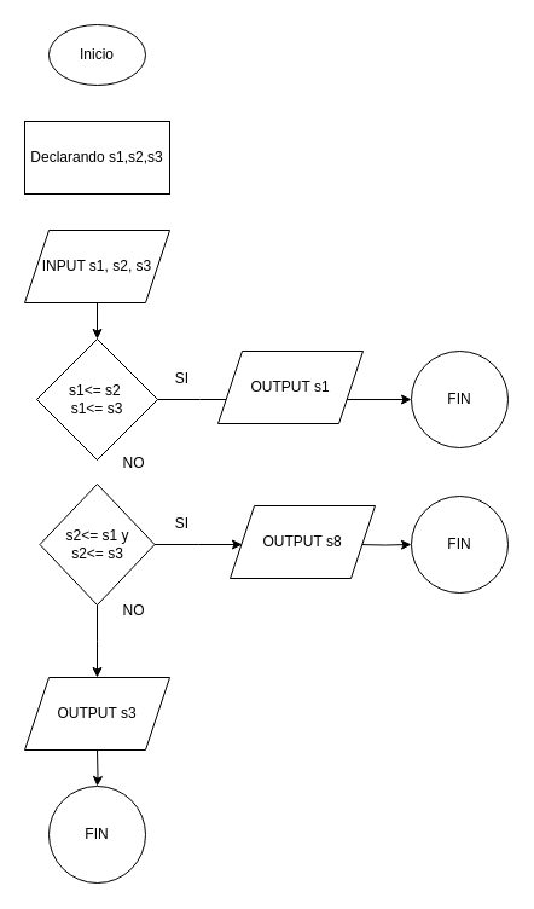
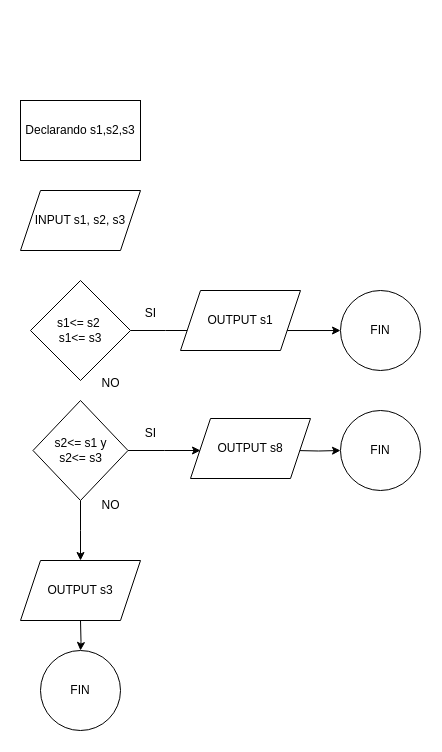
  <mxCell id="0" />
  <mxCell id="1" parent="0" />
- <mxCell id="2" value="Inicio" style="ellipse;whiteSpace=wrap;html=1;" vertex="1" parent="1"><mxGeometry x="40" y="20" width="80" height="50" as="geometry" /></mxCell>
  <mxCell id="3" value="Declarando s1,s2,s3" style="whiteSpace=wrap;html=1;" vertex="1" parent="1"><mxGeometry x="20" y="100" width="120" height="60" as="geometry" /></mxCell>
- <mxCell id="4" value="" style="edgeStyle=orthogonalEdgeStyle;rounded=0;orthogonalLoop=1;jettySize=auto;html=1;" edge="1" parent="1" source="5" target="7"><mxGeometry relative="1" as="geometry" /></mxCell>
  <mxCell id="5" value="INPUT s1, s2, s3" style="shape=parallelogram;perimeter=parallelogramPerimeter;whiteSpace=wrap;html=1;fixedSize=1;" vertex="1" parent="1"><mxGeometry x="20" y="190" width="120" height="60" as="geometry" /></mxCell>
  <mxCell id="6" value="" style="edgeStyle=orthogonalEdgeStyle;rounded=0;orthogonalLoop=1;jettySize=auto;html=1;" edge="1" parent="1" source="7"><mxGeometry relative="1" as="geometry"><mxPoint x="200" y="330" as="targetPoint" /></mxGeometry></mxCell>
  <mxCell id="7" value="s1&amp;lt;= s2&amp;nbsp;&lt;br&gt;s1&amp;lt;= s3" style="rhombus;whiteSpace=wrap;html=1;" vertex="1" parent="1"><mxGeometry x="30" y="280" width="100" height="100" as="geometry" /></mxCell>
  <mxCell id="8" value="" style="edgeStyle=orthogonalEdgeStyle;rounded=0;orthogonalLoop=1;jettySize=auto;html=1;exitX=0.885;exitY=0.667;exitDx=0;exitDy=0;exitPerimeter=0;" edge="1" parent="1" source="21" target="18"><mxGeometry relative="1" as="geometry"><mxPoint x="300" y="330" as="sourcePoint" /></mxGeometry></mxCell>
  <mxCell id="9" value="SI" style="text;html=1;align=center;verticalAlign=middle;resizable=0;points=[];autosize=1;strokeColor=none;fillColor=none;" vertex="1" parent="1"><mxGeometry x="135" y="298" width="30" height="30" as="geometry" /></mxCell>
  <mxCell id="10" value="" style="edgeStyle=orthogonalEdgeStyle;rounded=0;orthogonalLoop=1;jettySize=auto;html=1;" edge="1" parent="1" source="12"><mxGeometry relative="1" as="geometry"><mxPoint x="200" y="450" as="targetPoint" /></mxGeometry></mxCell>
  <mxCell id="11" value="" style="edgeStyle=orthogonalEdgeStyle;rounded=0;orthogonalLoop=1;jettySize=auto;html=1;" edge="1" parent="1" source="12"><mxGeometry relative="1" as="geometry"><mxPoint x="80" y="560" as="targetPoint" /></mxGeometry></mxCell>
  <mxCell id="12" value="s2&amp;lt;= s1 y&lt;div&gt;s2&amp;lt;= s3&lt;/div&gt;" style="rhombus;whiteSpace=wrap;html=1;" vertex="1" parent="1"><mxGeometry x="32.5" y="400" width="95" height="100" as="geometry" /></mxCell>
  <mxCell id="13" value="" style="edgeStyle=orthogonalEdgeStyle;rounded=0;orthogonalLoop=1;jettySize=auto;html=1;" edge="1" parent="1" target="19"><mxGeometry relative="1" as="geometry"><mxPoint x="295" y="450" as="sourcePoint" /></mxGeometry></mxCell>
  <mxCell id="14" value="" style="edgeStyle=orthogonalEdgeStyle;rounded=0;orthogonalLoop=1;jettySize=auto;html=1;" edge="1" parent="1" target="20"><mxGeometry relative="1" as="geometry"><mxPoint x="80" y="620" as="sourcePoint" /></mxGeometry></mxCell>
  <mxCell id="15" value="SI" style="text;html=1;align=center;verticalAlign=middle;resizable=0;points=[];autosize=1;strokeColor=none;fillColor=none;" vertex="1" parent="1"><mxGeometry x="135" y="418" width="30" height="30" as="geometry" /></mxCell>
  <mxCell id="16" value="NO" style="text;html=1;align=center;verticalAlign=middle;resizable=0;points=[];autosize=1;strokeColor=none;fillColor=none;" vertex="1" parent="1"><mxGeometry x="90" y="368" width="40" height="30" as="geometry" /></mxCell>
  <mxCell id="17" value="NO" style="text;html=1;align=center;verticalAlign=middle;resizable=0;points=[];autosize=1;strokeColor=none;fillColor=none;" vertex="1" parent="1"><mxGeometry x="90" y="490" width="40" height="30" as="geometry" /></mxCell>
  <mxCell id="18" value="FIN" style="ellipse;whiteSpace=wrap;html=1;" vertex="1" parent="1"><mxGeometry x="340" y="290" width="80" height="80" as="geometry" /></mxCell>
  <mxCell id="19" value="FIN" style="ellipse;whiteSpace=wrap;html=1;" vertex="1" parent="1"><mxGeometry x="340" y="410" width="80" height="80" as="geometry" /></mxCell>
  <mxCell id="20" value="FIN" style="ellipse;whiteSpace=wrap;html=1;" vertex="1" parent="1"><mxGeometry x="40" y="650" width="80" height="80" as="geometry" /></mxCell>
  <mxCell id="21" value="OUTPUT s1" style="shape=parallelogram;perimeter=parallelogramPerimeter;whiteSpace=wrap;html=1;fixedSize=1;" vertex="1" parent="1"><mxGeometry x="180" y="290" width="120" height="60" as="geometry" /></mxCell>
  <mxCell id="22" value="OUTPUT s8" style="shape=parallelogram;perimeter=parallelogramPerimeter;whiteSpace=wrap;html=1;fixedSize=1;" vertex="1" parent="1"><mxGeometry x="190" y="418" width="120" height="60" as="geometry" /></mxCell>
  <mxCell id="23" value="OUTPUT s3" style="shape=parallelogram;perimeter=parallelogramPerimeter;whiteSpace=wrap;html=1;fixedSize=1;" vertex="1" parent="1"><mxGeometry x="20" y="560" width="120" height="60" as="geometry" /></mxCell>
